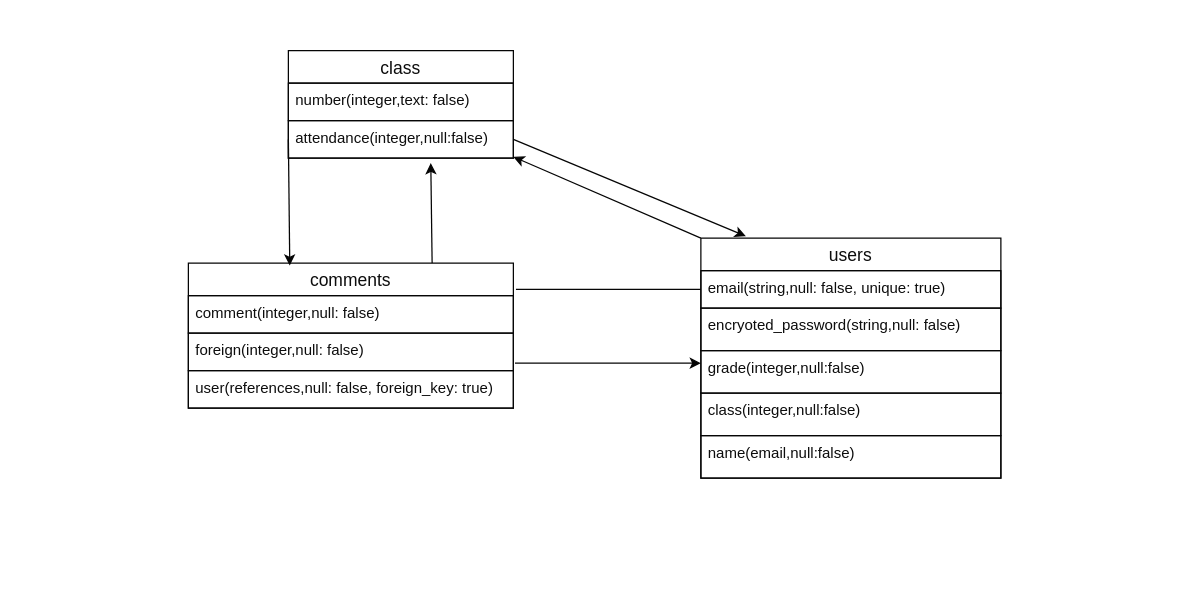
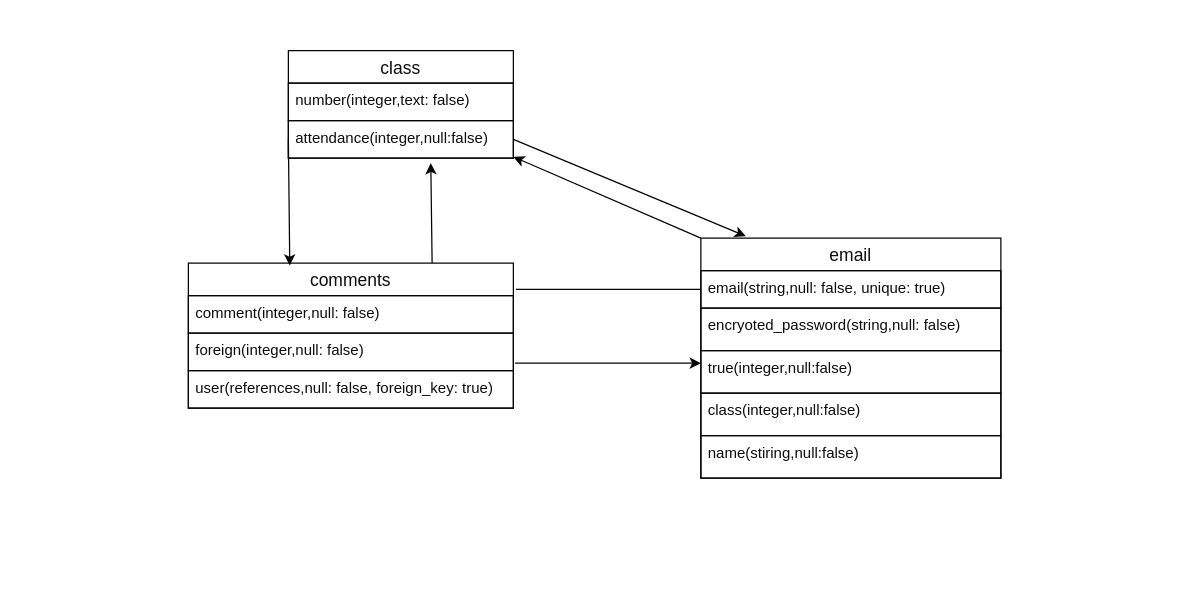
  <mxCell id="0" />
  <mxCell id="1" parent="0" />
  <mxCell id="2" value="class" style="swimlane;fontStyle=0;childLayout=stackLayout;horizontal=1;startSize=26;horizontalStack=0;resizeParent=1;resizeParentMax=0;resizeLast=0;collapsible=1;marginBottom=0;align=center;fontSize=14;fontColor=#0d0d0d;labelBorderColor=none;strokeColor=#050505;" parent="1" vertex="1"><mxGeometry x="230" y="40" width="180" height="86" as="geometry" /></mxCell>
  <mxCell id="3" value="number(integer,text: false)" style="text;spacingLeft=4;spacingRight=4;overflow=hidden;rotatable=0;points=[[0,0.5],[1,0.5]];portConstraint=eastwest;fontSize=12;fillColor=none;fontColor=#0d0d0d;labelBorderColor=none;strokeColor=#050505;" parent="2" vertex="1"><mxGeometry y="26" width="180" height="30" as="geometry" /></mxCell>
  <mxCell id="4" value="attendance(integer,null:false)" style="text;strokeColor=#050505;fillColor=none;spacingLeft=4;spacingRight=4;overflow=hidden;rotatable=0;points=[[0,0.5],[1,0.5]];portConstraint=eastwest;fontSize=12;fontColor=#0d0d0d;labelBorderColor=none;" parent="2" vertex="1"><mxGeometry y="56" width="180" height="30" as="geometry" /></mxCell>
  <mxCell id="5" style="edgeStyle=none;html=1;exitX=0.75;exitY=0;exitDx=0;exitDy=0;entryX=0.633;entryY=1.133;entryDx=0;entryDy=0;fontColor=#0d0d0d;labelBorderColor=none;strokeColor=#050505;entryPerimeter=0;" parent="1" source="6" target="4" edge="1"><mxGeometry relative="1" as="geometry"><mxPoint x="560" y="81" as="targetPoint" /></mxGeometry></mxCell>
  <mxCell id="6" value="comments" style="swimlane;fontStyle=0;childLayout=stackLayout;horizontal=1;startSize=26;horizontalStack=0;resizeParent=1;resizeParentMax=0;resizeLast=0;collapsible=1;marginBottom=0;align=center;fontSize=14;fontColor=#0d0d0d;labelBorderColor=none;strokeColor=#050505;" parent="1" vertex="1"><mxGeometry x="150" y="210" width="260" height="116" as="geometry" /></mxCell>
  <mxCell id="7" value="comment(integer,null: false)" style="text;strokeColor=#050505;fillColor=none;spacingLeft=4;spacingRight=4;overflow=hidden;rotatable=0;points=[[0,0.5],[1,0.5]];portConstraint=eastwest;fontSize=12;fontColor=#0d0d0d;labelBorderColor=none;" parent="6" vertex="1"><mxGeometry y="26" width="260" height="30" as="geometry" /></mxCell>
  <mxCell id="8" value="foreign(integer,null: false)" style="text;strokeColor=#050505;fillColor=none;spacingLeft=4;spacingRight=4;overflow=hidden;rotatable=0;points=[[0,0.5],[1,0.5]];portConstraint=eastwest;fontSize=12;fontColor=#0d0d0d;labelBorderColor=none;" parent="6" vertex="1"><mxGeometry y="56" width="260" height="30" as="geometry" /></mxCell>
  <mxCell id="9" value="user(references,null: false, foreign_key: true)" style="text;strokeColor=#050505;fillColor=none;spacingLeft=4;spacingRight=4;overflow=hidden;rotatable=0;points=[[0,0.5],[1,0.5]];portConstraint=eastwest;fontSize=12;fontColor=#0d0d0d;labelBorderColor=none;" parent="6" vertex="1"><mxGeometry y="86" width="260" height="30" as="geometry" /></mxCell>
  <mxCell id="10" style="edgeStyle=none;html=1;exitX=0;exitY=0;exitDx=0;exitDy=0;entryX=1;entryY=0.967;entryDx=0;entryDy=0;entryPerimeter=0;fontColor=#0d0d0d;labelBorderColor=none;strokeColor=#050505;" parent="1" source="11" target="4" edge="1"><mxGeometry relative="1" as="geometry" /></mxCell>
- <mxCell id="11" value="users" style="swimlane;fontStyle=0;childLayout=stackLayout;horizontal=1;startSize=26;horizontalStack=0;resizeParent=1;resizeParentMax=0;resizeLast=0;collapsible=1;marginBottom=0;align=center;fontSize=14;fontColor=#0d0d0d;labelBorderColor=none;strokeColor=#050505;" parent="1" vertex="1"><mxGeometry x="560" y="190" width="240" height="192" as="geometry" /></mxCell>
+ <mxCell id="11" value="email" style="swimlane;fontStyle=0;childLayout=stackLayout;horizontal=1;startSize=26;horizontalStack=0;resizeParent=1;resizeParentMax=0;resizeLast=0;collapsible=1;marginBottom=0;align=center;fontSize=14;fontColor=#0d0d0d;labelBorderColor=none;strokeColor=#050505;" parent="1" vertex="1"><mxGeometry x="560" y="190" width="240" height="192" as="geometry" /></mxCell>
  <mxCell id="12" value="email(string,null: false, unique: true)" style="text;strokeColor=#050505;fillColor=none;spacingLeft=4;spacingRight=4;overflow=hidden;rotatable=0;points=[[0,0.5],[1,0.5]];portConstraint=eastwest;fontSize=12;fontColor=#0d0d0d;labelBorderColor=none;" parent="11" vertex="1"><mxGeometry y="26" width="240" height="30" as="geometry" /></mxCell>
  <mxCell id="13" value="encryoted_password(string,null: false)&#10;" style="text;strokeColor=#050505;fillColor=none;spacingLeft=4;spacingRight=4;overflow=hidden;rotatable=0;points=[[0,0.5],[1,0.5]];portConstraint=eastwest;fontSize=12;fontColor=#0d0d0d;labelBorderColor=none;" parent="11" vertex="1"><mxGeometry y="56" width="240" height="34" as="geometry" /></mxCell>
- <mxCell id="14" value="grade(integer,null:false)" style="text;strokeColor=#050505;fillColor=none;spacingLeft=4;spacingRight=4;overflow=hidden;rotatable=0;points=[[0,0.5],[1,0.5]];portConstraint=eastwest;fontSize=12;fontColor=#0d0d0d;labelBorderColor=none;" parent="11" vertex="1"><mxGeometry y="90" width="240" height="34" as="geometry" /></mxCell>
+ <mxCell id="14" value="true(integer,null:false)" style="text;strokeColor=#050505;fillColor=none;spacingLeft=4;spacingRight=4;overflow=hidden;rotatable=0;points=[[0,0.5],[1,0.5]];portConstraint=eastwest;fontSize=12;fontColor=#0d0d0d;labelBorderColor=none;" parent="11" vertex="1"><mxGeometry y="90" width="240" height="34" as="geometry" /></mxCell>
  <mxCell id="15" value="class(integer,null:false)" style="text;strokeColor=#050505;fillColor=none;spacingLeft=4;spacingRight=4;overflow=hidden;rotatable=0;points=[[0,0.5],[1,0.5]];portConstraint=eastwest;fontSize=12;fontColor=#0d0d0d;labelBorderColor=none;" parent="11" vertex="1"><mxGeometry y="124" width="240" height="34" as="geometry" /></mxCell>
- <mxCell id="16" value="name(email,null:false)" style="text;strokeColor=#050505;fillColor=none;spacingLeft=4;spacingRight=4;overflow=hidden;rotatable=0;points=[[0,0.5],[1,0.5]];portConstraint=eastwest;fontSize=12;fontColor=#0d0d0d;labelBorderColor=none;" parent="11" vertex="1"><mxGeometry y="158" width="240" height="34" as="geometry" /></mxCell>
+ <mxCell id="16" value="name(stiring,null:false)" style="text;strokeColor=#050505;fillColor=none;spacingLeft=4;spacingRight=4;overflow=hidden;rotatable=0;points=[[0,0.5],[1,0.5]];portConstraint=eastwest;fontSize=12;fontColor=#0d0d0d;labelBorderColor=none;" parent="11" vertex="1"><mxGeometry y="158" width="240" height="34" as="geometry" /></mxCell>
  <mxCell id="17" style="edgeStyle=none;html=1;exitX=1;exitY=0.5;exitDx=0;exitDy=0;fontColor=#0d0d0d;labelBorderColor=none;strokeColor=#050505;entryX=0.15;entryY=-0.008;entryDx=0;entryDy=0;entryPerimeter=0;" parent="1" source="4" target="11" edge="1"><mxGeometry relative="1" as="geometry"><mxPoint x="580" y="180" as="targetPoint" /></mxGeometry></mxCell>
  <mxCell id="18" style="edgeStyle=none;html=1;exitX=0;exitY=0.5;exitDx=0;exitDy=0;entryX=1.008;entryY=0.181;entryDx=0;entryDy=0;entryPerimeter=0;fontColor=#0d0d0d;labelBorderColor=none;strokeColor=#050505;endArrow=none;" parent="1" source="12" target="6" edge="1"><mxGeometry relative="1" as="geometry" /></mxCell>
  <mxCell id="19" style="edgeStyle=none;html=1;exitX=0;exitY=0.5;exitDx=0;exitDy=0;entryX=0.312;entryY=0.017;entryDx=0;entryDy=0;entryPerimeter=0;fontColor=#0d0d0d;labelBorderColor=none;strokeColor=#050505;" parent="1" source="4" target="6" edge="1"><mxGeometry relative="1" as="geometry" /></mxCell>
  <mxCell id="20" value="" style="rounded=0;whiteSpace=wrap;html=1;labelBorderColor=none;strokeColor=#FFFFFF;fontColor=#0d0d0d;fillColor=none;" parent="1" vertex="1"><mxGeometry x="20" y="20" width="900" height="430" as="geometry" /></mxCell>
  <mxCell id="21" style="edgeStyle=none;html=1;fontColor=#0d0d0d;labelBorderColor=none;strokeColor=#050505;exitX=1.005;exitY=0.8;exitDx=0;exitDy=0;exitPerimeter=0;" edge="1" parent="1" source="8"><mxGeometry relative="1" as="geometry"><mxPoint x="450" y="240" as="sourcePoint" /><mxPoint x="560" y="290" as="targetPoint" /></mxGeometry></mxCell>
